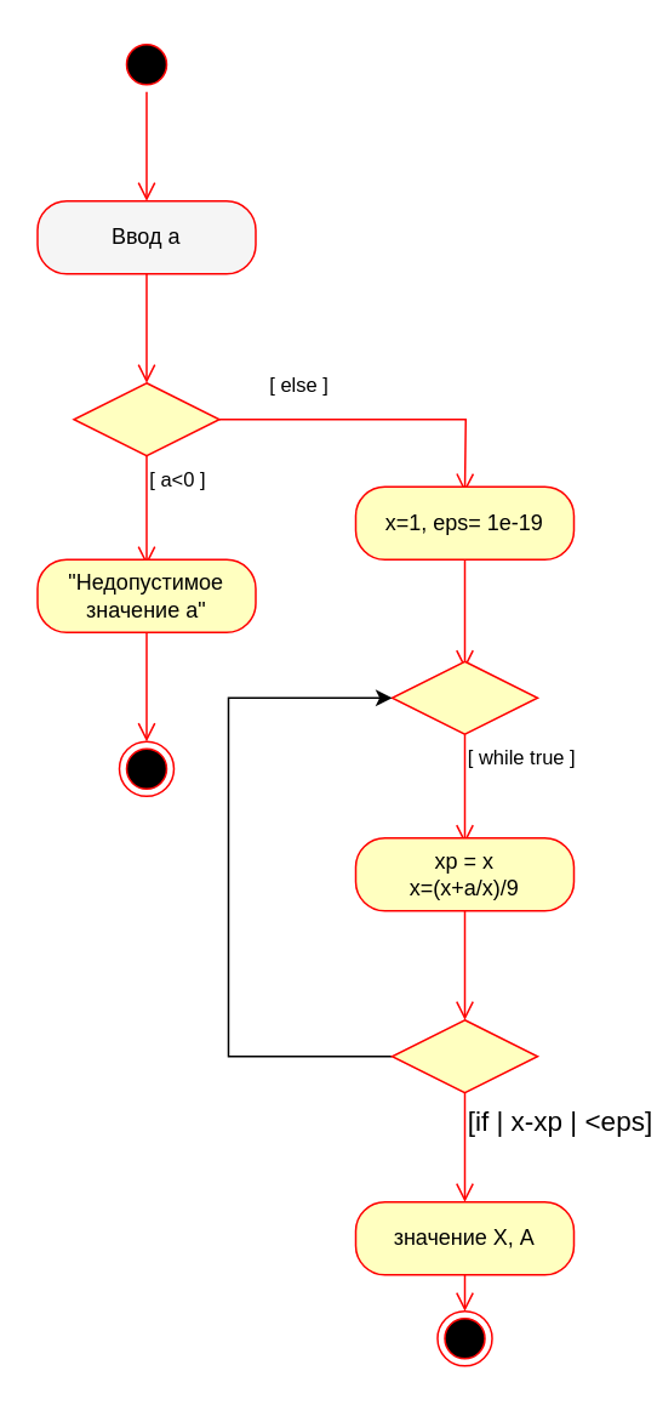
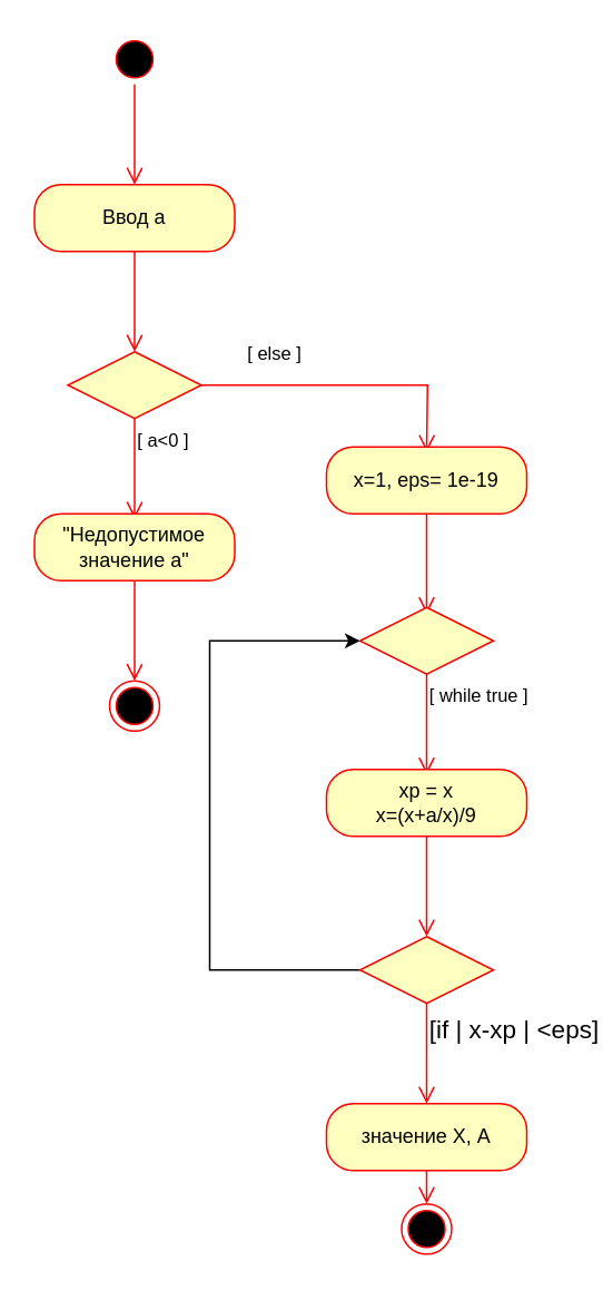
  <mxCell id="0" />
  <mxCell id="1" parent="0" />
  <mxCell id="2" value="" style="ellipse;html=1;shape=startState;fillColor=#000000;strokeColor=#ff0000;" vertex="1" parent="1"><mxGeometry x="65" y="20" width="30" height="30" as="geometry" /></mxCell>
  <mxCell id="3" value="" style="edgeStyle=orthogonalEdgeStyle;html=1;verticalAlign=bottom;endArrow=open;endSize=8;strokeColor=#ff0000;rounded=0;" edge="1" source="2" parent="1"><mxGeometry relative="1" as="geometry"><mxPoint x="80" y="110" as="targetPoint" /></mxGeometry></mxCell>
- <mxCell id="4" value="&lt;font style=&quot;vertical-align: inherit&quot;&gt;&lt;font style=&quot;vertical-align: inherit&quot;&gt;Ввод а&lt;/font&gt;&lt;/font&gt;" style="rounded=1;whiteSpace=wrap;html=1;arcSize=40;fontColor=#000000;fillColor=#f5f5f5;strokeColor=#ff0000;" vertex="1" parent="1"><mxGeometry x="20" y="110" width="120" height="40" as="geometry" /></mxCell>
+ <mxCell id="4" value="&lt;font style=&quot;vertical-align: inherit&quot;&gt;&lt;font style=&quot;vertical-align: inherit&quot;&gt;Ввод а&lt;/font&gt;&lt;/font&gt;" style="rounded=1;whiteSpace=wrap;html=1;arcSize=40;fontColor=#000000;fillColor=#ffffc0;strokeColor=#ff0000;" vertex="1" parent="1"><mxGeometry x="20" y="110" width="120" height="40" as="geometry" /></mxCell>
  <mxCell id="5" value="" style="edgeStyle=orthogonalEdgeStyle;html=1;verticalAlign=bottom;endArrow=open;endSize=8;strokeColor=#ff0000;rounded=0;" edge="1" source="4" parent="1"><mxGeometry relative="1" as="geometry"><mxPoint x="80" y="210" as="targetPoint" /></mxGeometry></mxCell>
  <mxCell id="6" value="" style="rhombus;whiteSpace=wrap;html=1;fillColor=#ffffc0;strokeColor=#ff0000;" vertex="1" parent="1"><mxGeometry x="40" y="210" width="80" height="40" as="geometry" /></mxCell>
  <mxCell id="7" value="&lt;font style=&quot;vertical-align: inherit&quot;&gt;&lt;font style=&quot;vertical-align: inherit&quot;&gt;[ else ]&lt;/font&gt;&lt;/font&gt;" style="edgeStyle=orthogonalEdgeStyle;html=1;align=left;verticalAlign=bottom;endArrow=open;endSize=8;strokeColor=#ff0000;rounded=0;" edge="1" source="6" parent="1"><mxGeometry x="-0.7" y="10" relative="1" as="geometry"><mxPoint x="255" y="270" as="targetPoint" /><mxPoint as="offset" /></mxGeometry></mxCell>
  <mxCell id="8" value="&lt;font style=&quot;vertical-align: inherit&quot;&gt;&lt;font style=&quot;vertical-align: inherit&quot;&gt;[ a&amp;lt;0 ]&lt;/font&gt;&lt;/font&gt;" style="edgeStyle=orthogonalEdgeStyle;html=1;align=left;verticalAlign=top;endArrow=open;endSize=8;strokeColor=#ff0000;rounded=0;" edge="1" source="6" parent="1"><mxGeometry x="-1" relative="1" as="geometry"><mxPoint x="80" y="310" as="targetPoint" /></mxGeometry></mxCell>
  <mxCell id="9" value="&lt;font style=&quot;vertical-align: inherit&quot;&gt;&lt;font style=&quot;vertical-align: inherit&quot;&gt;&quot;Недопустимое значение а&quot;&lt;/font&gt;&lt;/font&gt;" style="rounded=1;whiteSpace=wrap;html=1;arcSize=40;fontColor=#000000;fillColor=#ffffc0;strokeColor=#ff0000;" vertex="1" parent="1"><mxGeometry x="20" y="307" width="120" height="40" as="geometry" /></mxCell>
  <mxCell id="10" value="" style="edgeStyle=orthogonalEdgeStyle;html=1;verticalAlign=bottom;endArrow=open;endSize=8;strokeColor=#ff0000;rounded=0;" edge="1" source="9" parent="1"><mxGeometry relative="1" as="geometry"><mxPoint x="80" y="407" as="targetPoint" /></mxGeometry></mxCell>
  <mxCell id="11" value="" style="ellipse;html=1;shape=endState;fillColor=#000000;strokeColor=#ff0000;" vertex="1" parent="1"><mxGeometry x="65" y="407" width="30" height="30" as="geometry" /></mxCell>
  <mxCell id="12" value="&lt;font style=&quot;vertical-align: inherit&quot;&gt;&lt;font style=&quot;vertical-align: inherit&quot;&gt;x=1, eps= 1e-19&lt;/font&gt;&lt;/font&gt;" style="rounded=1;whiteSpace=wrap;html=1;arcSize=40;fontColor=#000000;fillColor=#ffffc0;strokeColor=#ff0000;" vertex="1" parent="1"><mxGeometry x="195" y="267" width="120" height="40" as="geometry" /></mxCell>
  <mxCell id="13" value="" style="edgeStyle=orthogonalEdgeStyle;html=1;verticalAlign=bottom;endArrow=open;endSize=8;strokeColor=#ff0000;rounded=0;" edge="1" source="12" parent="1"><mxGeometry relative="1" as="geometry"><mxPoint x="255" y="367" as="targetPoint" /></mxGeometry></mxCell>
  <mxCell id="14" value="" style="rhombus;whiteSpace=wrap;html=1;fillColor=#ffffc0;strokeColor=#ff0000;" vertex="1" parent="1"><mxGeometry x="215" y="363" width="80" height="40" as="geometry" /></mxCell>
  <mxCell id="15" value="&lt;font style=&quot;vertical-align: inherit&quot;&gt;&lt;font style=&quot;vertical-align: inherit&quot;&gt;[ while true ]&lt;/font&gt;&lt;/font&gt;" style="edgeStyle=orthogonalEdgeStyle;html=1;align=left;verticalAlign=top;endArrow=open;endSize=8;strokeColor=#ff0000;rounded=0;" edge="1" source="14" parent="1"><mxGeometry x="-1" relative="1" as="geometry"><mxPoint x="255" y="463" as="targetPoint" /></mxGeometry></mxCell>
  <mxCell id="16" value="&lt;font style=&quot;vertical-align: inherit&quot;&gt;&lt;font style=&quot;vertical-align: inherit&quot;&gt;&lt;font style=&quot;vertical-align: inherit&quot;&gt;&lt;font style=&quot;vertical-align: inherit&quot;&gt;&lt;font style=&quot;vertical-align: inherit&quot;&gt;&lt;font style=&quot;vertical-align: inherit&quot;&gt;хр = х&lt;br&gt;x=(x+a/x)/9&lt;br&gt;&lt;/font&gt;&lt;/font&gt;&lt;/font&gt;&lt;/font&gt;&lt;/font&gt;&lt;/font&gt;" style="rounded=1;whiteSpace=wrap;html=1;arcSize=40;fontColor=#000000;fillColor=#ffffc0;strokeColor=#ff0000;" vertex="1" parent="1"><mxGeometry x="195" y="460" width="120" height="40" as="geometry" /></mxCell>
  <mxCell id="17" value="" style="edgeStyle=orthogonalEdgeStyle;html=1;verticalAlign=bottom;endArrow=open;endSize=8;strokeColor=#ff0000;rounded=0;" edge="1" source="16" parent="1"><mxGeometry relative="1" as="geometry"><mxPoint x="255" y="560" as="targetPoint" /></mxGeometry></mxCell>
  <mxCell id="18" style="edgeStyle=orthogonalEdgeStyle;rounded=0;orthogonalLoop=1;jettySize=auto;html=1;exitX=0;exitY=0.5;exitDx=0;exitDy=0;entryX=0;entryY=0.5;entryDx=0;entryDy=0;" edge="1" parent="1" source="19" target="14"><mxGeometry relative="1" as="geometry"><Array as="points"><mxPoint x="125" y="580" /><mxPoint x="125" y="383" /></Array></mxGeometry></mxCell>
  <mxCell id="19" value="" style="rhombus;whiteSpace=wrap;html=1;fillColor=#ffffc0;strokeColor=#ff0000;" vertex="1" parent="1"><mxGeometry x="215" y="560" width="80" height="40" as="geometry" /></mxCell>
  <mxCell id="20" value="&lt;span style=&quot;font-size: 15px&quot;&gt;&lt;font style=&quot;vertical-align: inherit&quot;&gt;&lt;font style=&quot;vertical-align: inherit&quot;&gt;&lt;font style=&quot;vertical-align: inherit&quot;&gt;&lt;font style=&quot;vertical-align: inherit&quot;&gt;[if | &lt;/font&gt;&lt;/font&gt;&lt;/font&gt;&lt;font style=&quot;vertical-align: inherit&quot;&gt;&lt;font style=&quot;vertical-align: inherit&quot;&gt;&lt;font style=&quot;vertical-align: inherit&quot;&gt;x-xp | &lt;/font&gt;&lt;/font&gt;&lt;/font&gt;&lt;font style=&quot;vertical-align: inherit&quot;&gt;&lt;font style=&quot;vertical-align: inherit&quot;&gt;&lt;font style=&quot;vertical-align: inherit&quot;&gt;&amp;lt;eps]&lt;/font&gt;&lt;/font&gt;&lt;/font&gt;&lt;/font&gt;&lt;/span&gt;" style="edgeStyle=orthogonalEdgeStyle;html=1;align=left;verticalAlign=top;endArrow=open;endSize=8;strokeColor=#ff0000;rounded=0;" edge="1" source="19" parent="1"><mxGeometry x="-1" relative="1" as="geometry"><mxPoint x="255" y="660" as="targetPoint" /></mxGeometry></mxCell>
  <mxCell id="21" value="значение Х, А" style="rounded=1;whiteSpace=wrap;html=1;arcSize=40;fontColor=#000000;fillColor=#ffffc0;strokeColor=#ff0000;" vertex="1" parent="1"><mxGeometry x="195" y="660" width="120" height="40" as="geometry" /></mxCell>
  <mxCell id="22" value="" style="edgeStyle=orthogonalEdgeStyle;html=1;verticalAlign=bottom;endArrow=open;endSize=8;strokeColor=#ff0000;rounded=0;" edge="1" source="21" parent="1"><mxGeometry relative="1" as="geometry"><mxPoint x="255" y="720" as="targetPoint" /></mxGeometry></mxCell>
  <mxCell id="23" value="" style="ellipse;html=1;shape=endState;fillColor=#000000;strokeColor=#ff0000;" vertex="1" parent="1"><mxGeometry x="240" y="720" width="30" height="30" as="geometry" /></mxCell>
